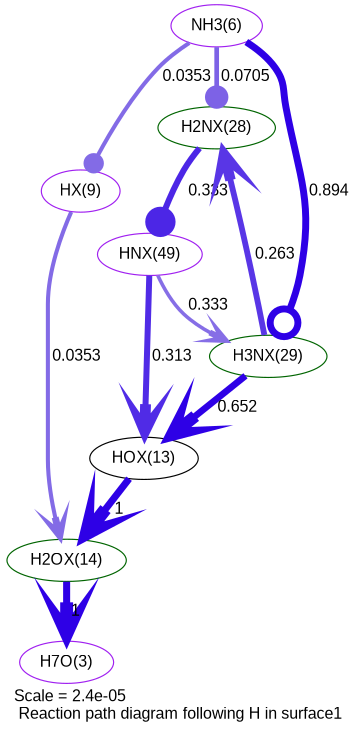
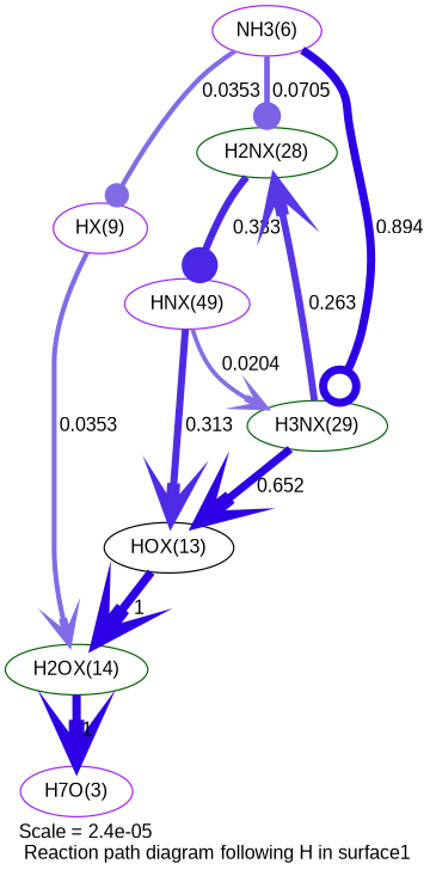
  digraph {
    fontname="Liberation Sans"
    label="Scale = 2.4e-05\l Reaction path diagram following H in surface1"
    node [color=purple fontname="Liberation Sans"]
    edge [arrowhead=vee arrowsize=1.74 color="0.7, 0.535, 0.9" fontname="Liberation Sans" penwidth=3.47]
    n1 [label="NH3(6)"]
    n2 [label="HX(9)"]
    n3 [color=darkgreen label="H2NX(28)"]
    n4 [color=darkgreen label="H3NX(29)"]
    n5 [color=darkgreen label="H2OX(14)"]
    n6 [label="HNX(49)"]
    n7 [color=black label="HOX(13)"]
    n8 [label="H7O(3)"]
    n1 -> n2 [arrowhead=dot label=" 0.0353"]
    n1 -> n3 [arrowhead=dot arrowsize=2 color="0.7, 0.571, 0.9" label=" 0.0705" penwidth=4]
    n1 -> n4 [arrowhead=odot arrowsize=2.96 color="0.7, 1.39, 0.9" label=" 0.894" penwidth=5.92]
    n2 -> n5 [label=" 0.0353"]
    n3 -> n6 [arrowhead=dot arrowsize=2.59 color="0.7, 0.833, 0.9" label=" 0.333" penwidth=5.17]
    n4 -> n3 [arrowsize=2.5 color="0.7, 0.763, 0.9" label=" 0.263" penwidth=4.99]
    n4 -> n7 [arrowsize=2.84 color="0.7, 1.15, 0.9" label=" 0.652" penwidth=5.68]
    n5 -> n8 [arrowsize=3 color="0.7, 1.5, 0.9" label=" 1" penwidth=6]
-   n6 -> n4 [arrowsize=1.53 color="0.7, 0.52, 0.9" label=" 0.333" penwidth=3.06]
+   n6 -> n4 [arrowsize=1.53 color="0.7, 0.52, 0.9" label=" 0.0204" penwidth=3.06]
    n6 -> n7 [arrowsize=2.56 color="0.7, 0.813, 0.9" label=" 0.313" penwidth=5.12]
    n7 -> n5 [arrowsize=3 color="0.7, 1.5, 0.9" label=" 1" penwidth=6]
  }
